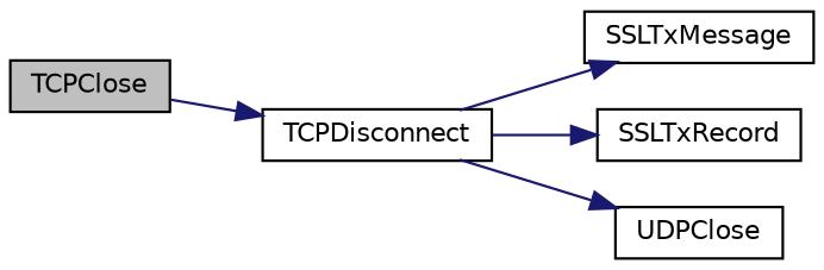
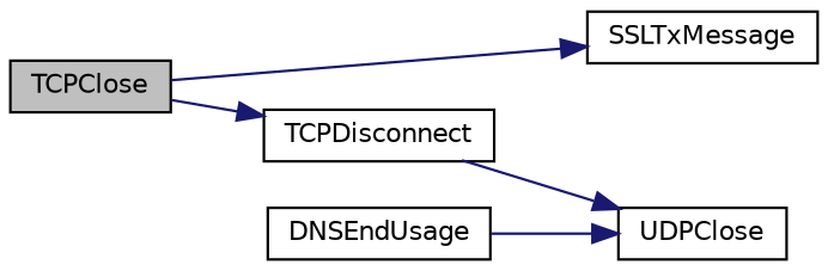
  digraph {
    rankdir=LR
    node [color=black fillcolor=white fontname=Helvetica fontsize=10 shape=record style=filled]
    edge [color=midnightblue fontname=Helvetica fontsize=10 labelfontname=Helvetica labelfontsize=10 style=solid]
    n1 [fillcolor=grey75 fontcolor=black height=0.2 label=TCPClose width=0.4]
    n2 [height=0.2 label=TCPDisconnect width=0.4]
-   n3 [height=0.2 label=SSLTxRecord width=0.4]
    n4 [height=0.2 label=SSLTxMessage width=0.4]
    n5 [height=0.2 label=UDPClose width=0.4]
+   n6 [height=0.2 label=DNSEndUsage width=0.4]
    n1 -> n2
-   n2 -> n3
-   n2 -> n4
+   n1 -> n4
    n2 -> n5
+   n6 -> n5
  }
